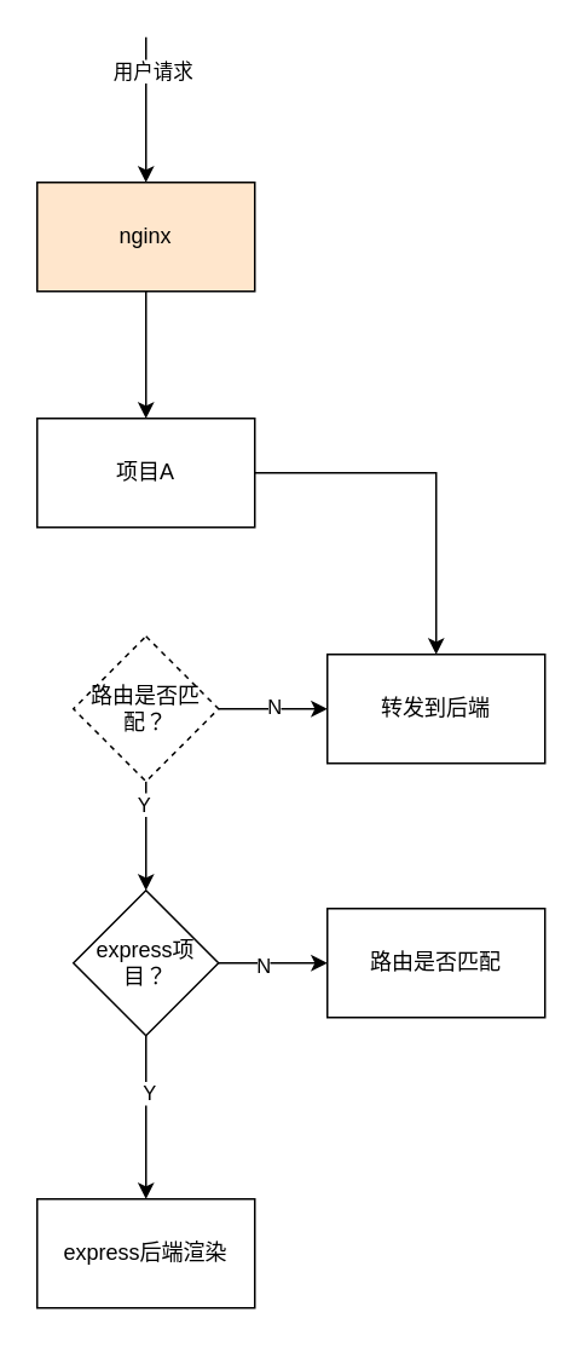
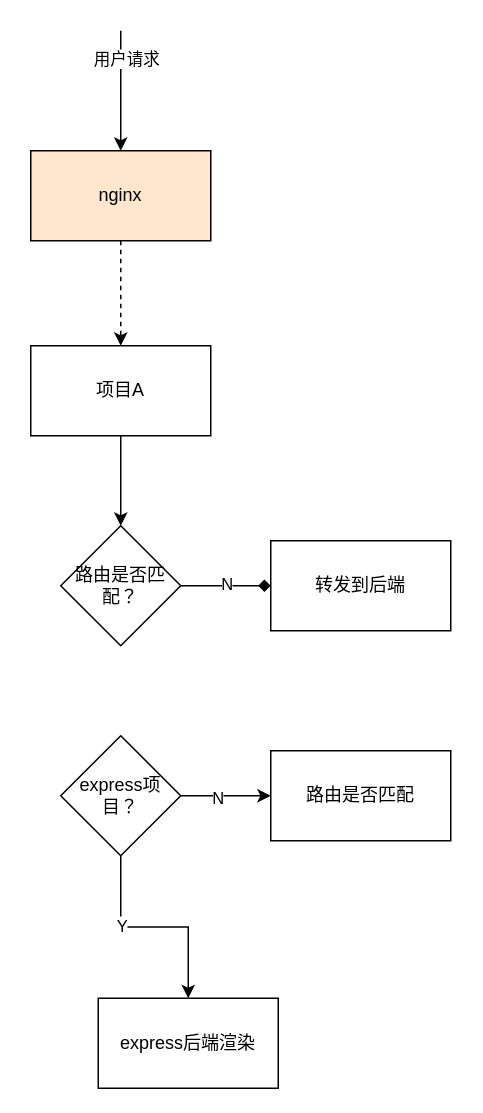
  <mxCell id="0" />
  <mxCell id="1" parent="0" />
- <mxCell id="2" style="edgeStyle=orthogonalEdgeStyle;rounded=0;orthogonalLoop=1;jettySize=auto;html=1;exitX=0.5;exitY=1;exitDx=0;exitDy=0;entryX=0.5;entryY=0;entryDx=0;entryDy=0;" edge="1" parent="1" source="3" target="7"><mxGeometry relative="1" as="geometry" /></mxCell>
+ <mxCell id="2" style="edgeStyle=orthogonalEdgeStyle;rounded=0;orthogonalLoop=1;jettySize=auto;html=1;exitX=0.5;exitY=1;exitDx=0;exitDy=0;entryX=0.5;entryY=0;entryDx=0;entryDy=0;dashed=1;" edge="1" parent="1" source="3" target="7"><mxGeometry relative="1" as="geometry" /></mxCell>
  <mxCell id="3" value="nginx" style="rounded=0;whiteSpace=wrap;html=1;fillColor=#ffe6cc;" vertex="1" parent="1"><mxGeometry x="20" y="100" width="120" height="60" as="geometry" /></mxCell>
  <mxCell id="4" value="" style="endArrow=classic;html=1;rounded=0;entryX=0.5;entryY=0;entryDx=0;entryDy=0;" edge="1" parent="1" target="3"><mxGeometry width="50" height="50" relative="1" as="geometry"><mxPoint x="80" y="20" as="sourcePoint" /><mxPoint x="-44" y="230" as="targetPoint" /></mxGeometry></mxCell>
  <mxCell id="5" value="用户请求" style="edgeLabel;html=1;align=center;verticalAlign=middle;resizable=0;points=[];" vertex="1" connectable="0" parent="4"><mxGeometry x="-0.55" y="3" relative="1" as="geometry"><mxPoint as="offset" /></mxGeometry></mxCell>
- <mxCell id="6" value="" style="edgeStyle=orthogonalEdgeStyle;rounded=0;orthogonalLoop=1;jettySize=auto;html=1;" edge="1" parent="1" source="7" target="18"><mxGeometry relative="1" as="geometry"><mxPoint x="80" y="370" as="targetPoint" /></mxGeometry></mxCell>
+ <mxCell id="6" value="" style="edgeStyle=orthogonalEdgeStyle;rounded=0;orthogonalLoop=1;jettySize=auto;html=1;entryX=0.5;entryY=0;entryDx=0;entryDy=0;" edge="1" parent="1" source="7" target="12"><mxGeometry relative="1" as="geometry"><mxPoint x="80" y="370" as="targetPoint" /></mxGeometry></mxCell>
  <mxCell id="7" value="项目A" style="rounded=0;whiteSpace=wrap;html=1;" vertex="1" parent="1"><mxGeometry x="20" y="230" width="120" height="60" as="geometry" /></mxCell>
- <mxCell id="8" style="edgeStyle=orthogonalEdgeStyle;rounded=0;orthogonalLoop=1;jettySize=auto;html=1;exitX=0.5;exitY=1;exitDx=0;exitDy=0;" edge="1" parent="1" source="12" target="17"><mxGeometry relative="1" as="geometry" /></mxCell>
- <mxCell id="9" value="Y" style="edgeLabel;html=1;align=center;verticalAlign=middle;resizable=0;points=[];" vertex="1" connectable="0" parent="8"><mxGeometry x="-0.6" y="-2" relative="1" as="geometry"><mxPoint as="offset" /></mxGeometry></mxCell>
- <mxCell id="10" value="" style="edgeStyle=orthogonalEdgeStyle;rounded=0;orthogonalLoop=1;jettySize=auto;html=1;" edge="1" parent="1" source="12" target="18"><mxGeometry relative="1" as="geometry" /></mxCell>
+ <mxCell id="10" value="" style="edgeStyle=orthogonalEdgeStyle;rounded=0;orthogonalLoop=1;jettySize=auto;html=1;endArrow=diamond;" edge="1" parent="1" source="12" target="18"><mxGeometry relative="1" as="geometry" /></mxCell>
  <mxCell id="11" value="N" style="edgeLabel;html=1;align=center;verticalAlign=middle;resizable=0;points=[];" vertex="1" connectable="0" parent="10"><mxGeometry y="2" relative="1" as="geometry"><mxPoint as="offset" /></mxGeometry></mxCell>
- <mxCell id="12" value="路由是否匹配？" style="rhombus;whiteSpace=wrap;html=1;dashed=1;" vertex="1" parent="1"><mxGeometry x="40" y="350" width="80" height="80" as="geometry" /></mxCell>
+ <mxCell id="12" value="路由是否匹配？" style="rhombus;whiteSpace=wrap;html=1;" vertex="1" parent="1"><mxGeometry x="40" y="350" width="80" height="80" as="geometry" /></mxCell>
  <mxCell id="13" value="" style="edgeStyle=orthogonalEdgeStyle;rounded=0;orthogonalLoop=1;jettySize=auto;html=1;" edge="1" parent="1" source="17" target="19"><mxGeometry relative="1" as="geometry" /></mxCell>
  <mxCell id="14" value="Y" style="edgeLabel;html=1;align=center;verticalAlign=middle;resizable=0;points=[];" vertex="1" connectable="0" parent="13"><mxGeometry x="-0.311" y="1" relative="1" as="geometry"><mxPoint as="offset" /></mxGeometry></mxCell>
  <mxCell id="15" value="" style="edgeStyle=orthogonalEdgeStyle;rounded=0;orthogonalLoop=1;jettySize=auto;html=1;" edge="1" parent="1" source="17" target="20"><mxGeometry relative="1" as="geometry" /></mxCell>
  <mxCell id="16" value="N" style="edgeLabel;html=1;align=center;verticalAlign=middle;resizable=0;points=[];" vertex="1" connectable="0" parent="15"><mxGeometry x="-0.2" y="-1" relative="1" as="geometry"><mxPoint as="offset" /></mxGeometry></mxCell>
  <mxCell id="17" value="express项目？" style="rhombus;whiteSpace=wrap;html=1;" vertex="1" parent="1"><mxGeometry x="40" y="490" width="80" height="80" as="geometry" /></mxCell>
  <mxCell id="18" value="转发到后端" style="whiteSpace=wrap;html=1;" vertex="1" parent="1"><mxGeometry x="180" y="360" width="120" height="60" as="geometry" /></mxCell>
- <mxCell id="19" value="express后端渲染" style="whiteSpace=wrap;html=1;" vertex="1" parent="1"><mxGeometry x="20" y="660" width="120" height="60" as="geometry" /></mxCell>
+ <mxCell id="19" value="express后端渲染" style="whiteSpace=wrap;html=1;" vertex="1" parent="1"><mxGeometry x="65" y="665" width="120" height="60" as="geometry" /></mxCell>
  <mxCell id="20" value="路由是否匹配" style="whiteSpace=wrap;html=1;" vertex="1" parent="1"><mxGeometry x="180" y="500" width="120" height="60" as="geometry" /></mxCell>
